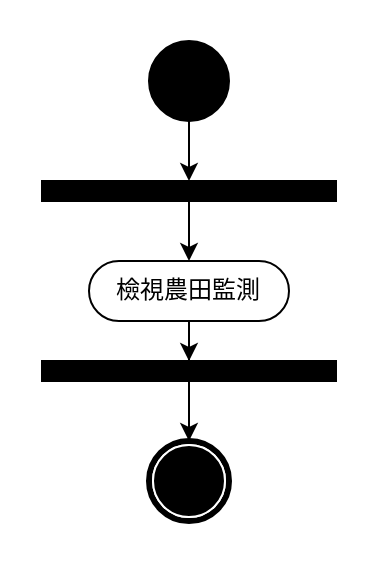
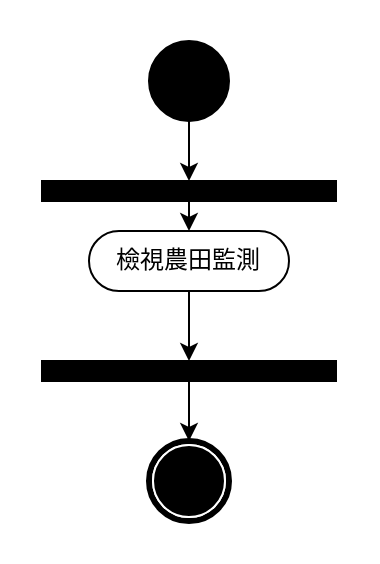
  <mxCell id="0" />
  <mxCell id="1" parent="0" />
  <mxCell id="2" style="edgeStyle=orthogonalEdgeStyle;rounded=0;orthogonalLoop=1;jettySize=auto;html=1;entryX=0.5;entryY=0;entryDx=0;entryDy=0;" parent="1" source="3" target="5" edge="1"><mxGeometry relative="1" as="geometry" /></mxCell>
  <mxCell id="3" value="" style="ellipse;whiteSpace=wrap;html=1;rounded=0;shadow=0;comic=0;labelBackgroundColor=none;strokeWidth=1;fillColor=#000000;fontFamily=Verdana;fontSize=12;align=center;" parent="1" vertex="1"><mxGeometry x="74" y="20" width="40" height="40" as="geometry" /></mxCell>
  <mxCell id="4" style="edgeStyle=orthogonalEdgeStyle;rounded=0;orthogonalLoop=1;jettySize=auto;html=1;entryX=0.5;entryY=0;entryDx=0;entryDy=0;exitX=0.5;exitY=1;exitDx=0;exitDy=0;" parent="1" source="5" target="7" edge="1"><mxGeometry relative="1" as="geometry"><Array as="points" /><mxPoint x="94" y="80" as="targetPoint" /></mxGeometry></mxCell>
  <mxCell id="5" value="" style="whiteSpace=wrap;html=1;rounded=0;shadow=0;comic=0;labelBackgroundColor=none;strokeWidth=1;fillColor=#000000;fontFamily=Verdana;fontSize=12;align=center;rotation=0;" parent="1" vertex="1"><mxGeometry x="20.5" y="90" width="147" height="10" as="geometry" /></mxCell>
  <mxCell id="6" style="edgeStyle=orthogonalEdgeStyle;rounded=0;orthogonalLoop=1;jettySize=auto;html=1;entryX=0.5;entryY=0;entryDx=0;entryDy=0;" parent="1" source="7" target="9" edge="1"><mxGeometry relative="1" as="geometry"><mxPoint x="94" y="200" as="targetPoint" /></mxGeometry></mxCell>
- <mxCell id="7" value="檢視農田監測" style="rounded=1;whiteSpace=wrap;html=1;shadow=0;comic=0;labelBackgroundColor=none;strokeWidth=1;fontFamily=Verdana;fontSize=12;align=center;arcSize=50;" parent="1" vertex="1"><mxGeometry x="44" y="130" width="100" height="30" as="geometry" /></mxCell>
+ <mxCell id="7" value="檢視農田監測" style="rounded=1;whiteSpace=wrap;html=1;shadow=0;comic=0;labelBackgroundColor=none;strokeWidth=1;fontFamily=Verdana;fontSize=12;align=center;arcSize=50;" parent="1" vertex="1"><mxGeometry x="44" y="115" width="100" height="30" as="geometry" /></mxCell>
  <mxCell id="8" style="edgeStyle=orthogonalEdgeStyle;rounded=0;orthogonalLoop=1;jettySize=auto;html=1;entryX=0.5;entryY=0;entryDx=0;entryDy=0;" parent="1" source="9" target="10" edge="1"><mxGeometry relative="1" as="geometry" /></mxCell>
  <mxCell id="9" value="" style="whiteSpace=wrap;html=1;rounded=0;shadow=0;comic=0;labelBackgroundColor=none;strokeWidth=1;fillColor=#000000;fontFamily=Verdana;fontSize=12;align=center;rotation=0;" parent="1" vertex="1"><mxGeometry x="20.5" y="180" width="147" height="10" as="geometry" /></mxCell>
  <mxCell id="10" value="" style="shape=mxgraph.bpmn.shape;html=1;verticalLabelPosition=bottom;labelBackgroundColor=#ffffff;verticalAlign=top;perimeter=ellipsePerimeter;outline=end;symbol=terminate;rounded=0;shadow=0;comic=0;strokeWidth=1;fontFamily=Verdana;fontSize=12;align=center;" parent="1" vertex="1"><mxGeometry x="74" y="220" width="40" height="40" as="geometry" /></mxCell>
